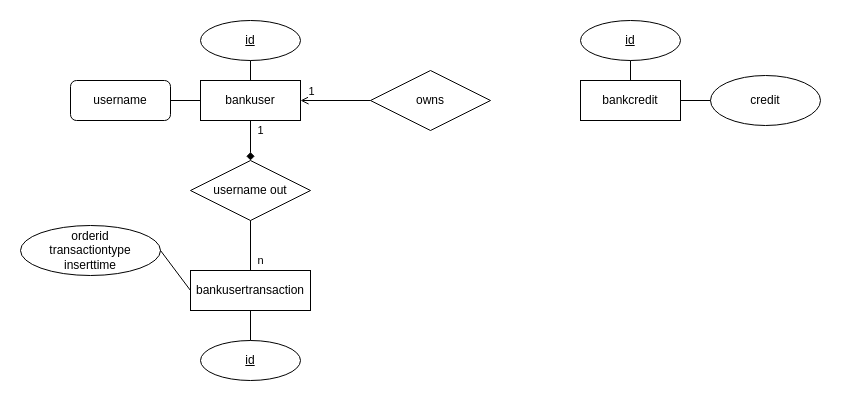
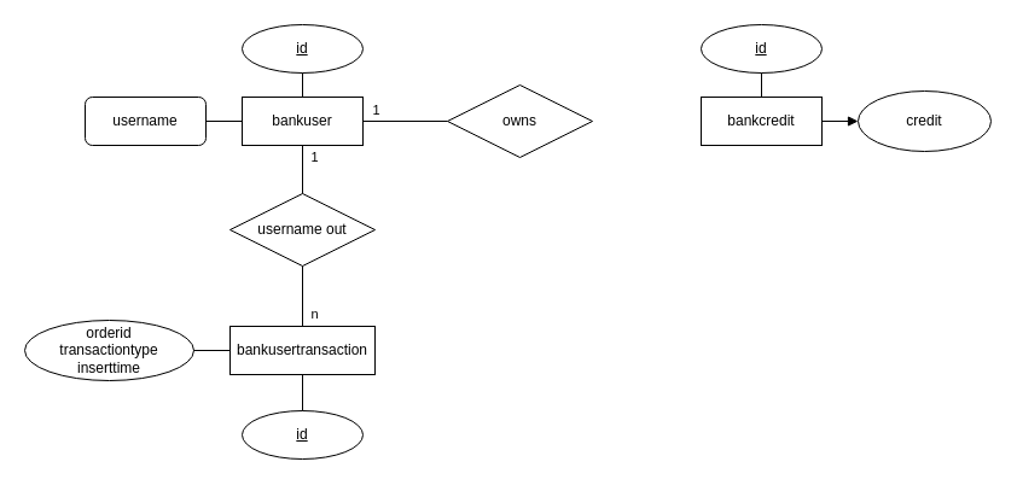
  <mxCell id="0" />
  <mxCell id="1" parent="0" />
  <mxCell id="2" value="bankuser" style="whiteSpace=wrap;html=1;align=center;" vertex="1" parent="1"><mxGeometry x="200" y="80" width="100" height="40" as="geometry" /></mxCell>
  <mxCell id="3" value="id" style="ellipse;whiteSpace=wrap;html=1;align=center;fontStyle=4;" vertex="1" parent="1"><mxGeometry x="200" y="20" width="100" height="40" as="geometry" /></mxCell>
  <mxCell id="4" value="username" style="whiteSpace=wrap;html=1;align=center;rounded=1;" vertex="1" parent="1"><mxGeometry x="70" y="80" width="100" height="40" as="geometry" /></mxCell>
  <mxCell id="5" value="bankcredit" style="whiteSpace=wrap;html=1;align=center;" vertex="1" parent="1"><mxGeometry x="580" y="80" width="100" height="40" as="geometry" /></mxCell>
  <mxCell id="6" value="owns" style="shape=rhombus;perimeter=rhombusPerimeter;whiteSpace=wrap;html=1;align=center;" vertex="1" parent="1"><mxGeometry x="370" y="70" width="120" height="60" as="geometry" /></mxCell>
- <mxCell id="7" value="" style="endArrow=open;html=1;rounded=0;exitX=0;exitY=0.5;exitDx=0;exitDy=0;entryX=1;entryY=0.5;entryDx=0;entryDy=0;" edge="1" parent="1" source="6" target="2"><mxGeometry relative="1" as="geometry"><mxPoint x="414" y="330" as="sourcePoint" /><mxPoint x="330" y="330" as="targetPoint" /></mxGeometry></mxCell>
+ <mxCell id="7" value="" style="endArrow=none;html=1;rounded=0;exitX=0;exitY=0.5;exitDx=0;exitDy=0;entryX=1;entryY=0.5;entryDx=0;entryDy=0;" edge="1" parent="1" source="6" target="2"><mxGeometry relative="1" as="geometry"><mxPoint x="414" y="330" as="sourcePoint" /><mxPoint x="330" y="330" as="targetPoint" /></mxGeometry></mxCell>
  <mxCell id="8" value="1" style="edgeLabel;html=1;align=center;verticalAlign=middle;resizable=0;points=[];" vertex="1" connectable="0" parent="7"><mxGeometry x="0.633" y="2" relative="1" as="geometry"><mxPoint x="-3" y="-12" as="offset" /></mxGeometry></mxCell>
  <mxCell id="9" value="id" style="ellipse;whiteSpace=wrap;html=1;align=center;fontStyle=4;" vertex="1" parent="1"><mxGeometry x="580" y="20" width="100" height="40" as="geometry" /></mxCell>
  <mxCell id="10" value="credit" style="ellipse;whiteSpace=wrap;html=1;align=center;" vertex="1" parent="1"><mxGeometry x="710" y="75" width="110" height="50" as="geometry" /></mxCell>
  <mxCell id="11" value="" style="endArrow=none;html=1;rounded=0;exitX=1;exitY=0.5;exitDx=0;exitDy=0;entryX=0;entryY=0.5;entryDx=0;entryDy=0;" edge="1" parent="1" source="4" target="2"><mxGeometry relative="1" as="geometry"><mxPoint x="260" y="130" as="sourcePoint" /><mxPoint x="260" y="180" as="targetPoint" /></mxGeometry></mxCell>
  <mxCell id="12" value="" style="endArrow=none;html=1;rounded=0;exitX=0.5;exitY=0;exitDx=0;exitDy=0;entryX=0.5;entryY=1;entryDx=0;entryDy=0;" edge="1" parent="1" source="2" target="3"><mxGeometry relative="1" as="geometry"><mxPoint x="270" y="140" as="sourcePoint" /><mxPoint x="270" y="190" as="targetPoint" /></mxGeometry></mxCell>
- <mxCell id="13" value="" style="endArrow=none;html=1;rounded=0;exitX=1;exitY=0.5;exitDx=0;exitDy=0;entryX=0;entryY=0.5;entryDx=0;entryDy=0;" edge="1" parent="1" source="5" target="10"><mxGeometry relative="1" as="geometry"><mxPoint x="320" y="190" as="sourcePoint" /><mxPoint x="320" y="240" as="targetPoint" /></mxGeometry></mxCell>
+ <mxCell id="13" value="" style="endArrow=block;html=1;rounded=0;exitX=1;exitY=0.5;exitDx=0;exitDy=0;entryX=0;entryY=0.5;entryDx=0;entryDy=0;" edge="1" parent="1" source="5" target="10"><mxGeometry relative="1" as="geometry"><mxPoint x="320" y="190" as="sourcePoint" /><mxPoint x="320" y="240" as="targetPoint" /></mxGeometry></mxCell>
  <mxCell id="14" value="" style="endArrow=none;html=1;rounded=0;exitX=0.5;exitY=1;exitDx=0;exitDy=0;entryX=0.5;entryY=0;entryDx=0;entryDy=0;" edge="1" parent="1" source="9" target="5"><mxGeometry relative="1" as="geometry"><mxPoint x="330" y="200" as="sourcePoint" /><mxPoint x="330" y="250" as="targetPoint" /></mxGeometry></mxCell>
  <mxCell id="15" value="bankusertransaction" style="whiteSpace=wrap;html=1;align=center;" vertex="1" parent="1"><mxGeometry x="190" y="270" width="120" height="40" as="geometry" /></mxCell>
  <mxCell id="16" value="username out" style="shape=rhombus;perimeter=rhombusPerimeter;whiteSpace=wrap;html=1;align=center;" vertex="1" parent="1"><mxGeometry x="190" y="160" width="120" height="60" as="geometry" /></mxCell>
  <mxCell id="17" value="id" style="ellipse;whiteSpace=wrap;html=1;align=center;fontStyle=4;" vertex="1" parent="1"><mxGeometry x="200" y="340" width="100" height="40" as="geometry" /></mxCell>
- <mxCell id="18" value="orderid&lt;br&gt;transactiontype&lt;br&gt;inserttime" style="ellipse;whiteSpace=wrap;html=1;align=center;" vertex="1" parent="1"><mxGeometry x="20" y="225" width="140" height="50" as="geometry" /></mxCell>
+ <mxCell id="18" value="orderid&lt;br&gt;transactiontype&lt;br&gt;inserttime" style="ellipse;whiteSpace=wrap;html=1;align=center;" vertex="1" parent="1"><mxGeometry x="20" y="265" width="140" height="50" as="geometry" /></mxCell>
  <mxCell id="19" value="" style="endArrow=none;html=1;rounded=0;exitX=1;exitY=0.5;exitDx=0;exitDy=0;entryX=0;entryY=0.5;entryDx=0;entryDy=0;" edge="1" parent="1" source="18" target="15"><mxGeometry relative="1" as="geometry"><mxPoint x="170" y="110" as="sourcePoint" /><mxPoint x="200" y="110" as="targetPoint" /></mxGeometry></mxCell>
  <mxCell id="20" value="" style="endArrow=none;html=1;rounded=0;exitX=0.5;exitY=0;exitDx=0;exitDy=0;entryX=0.5;entryY=1;entryDx=0;entryDy=0;" edge="1" parent="1" source="17" target="15"><mxGeometry relative="1" as="geometry"><mxPoint x="180" y="120" as="sourcePoint" /><mxPoint x="210" y="120" as="targetPoint" /></mxGeometry></mxCell>
- <mxCell id="21" value="1" style="endArrow=diamond;html=1;rounded=0;exitX=0.5;exitY=1;exitDx=0;exitDy=0;entryX=0.5;entryY=0;entryDx=0;entryDy=0;" edge="1" parent="1" source="2" target="16"><mxGeometry x="-0.5" y="10" relative="1" as="geometry"><mxPoint x="200" y="130" as="sourcePoint" /><mxPoint x="230" y="130" as="targetPoint" /><mxPoint as="offset" /></mxGeometry></mxCell>
+ <mxCell id="21" value="1" style="endArrow=none;html=1;rounded=0;exitX=0.5;exitY=1;exitDx=0;exitDy=0;entryX=0.5;entryY=0;entryDx=0;entryDy=0;" edge="1" parent="1" source="2" target="16"><mxGeometry x="-0.5" y="10" relative="1" as="geometry"><mxPoint x="200" y="130" as="sourcePoint" /><mxPoint x="230" y="130" as="targetPoint" /><mxPoint as="offset" /></mxGeometry></mxCell>
  <mxCell id="22" value="n" style="endArrow=none;html=1;rounded=0;exitX=0.5;exitY=1;exitDx=0;exitDy=0;entryX=0.5;entryY=0;entryDx=0;entryDy=0;" edge="1" parent="1" source="16" target="15"><mxGeometry x="0.6" y="10" relative="1" as="geometry"><mxPoint x="210" y="140" as="sourcePoint" /><mxPoint x="240" y="140" as="targetPoint" /><mxPoint as="offset" /></mxGeometry></mxCell>
